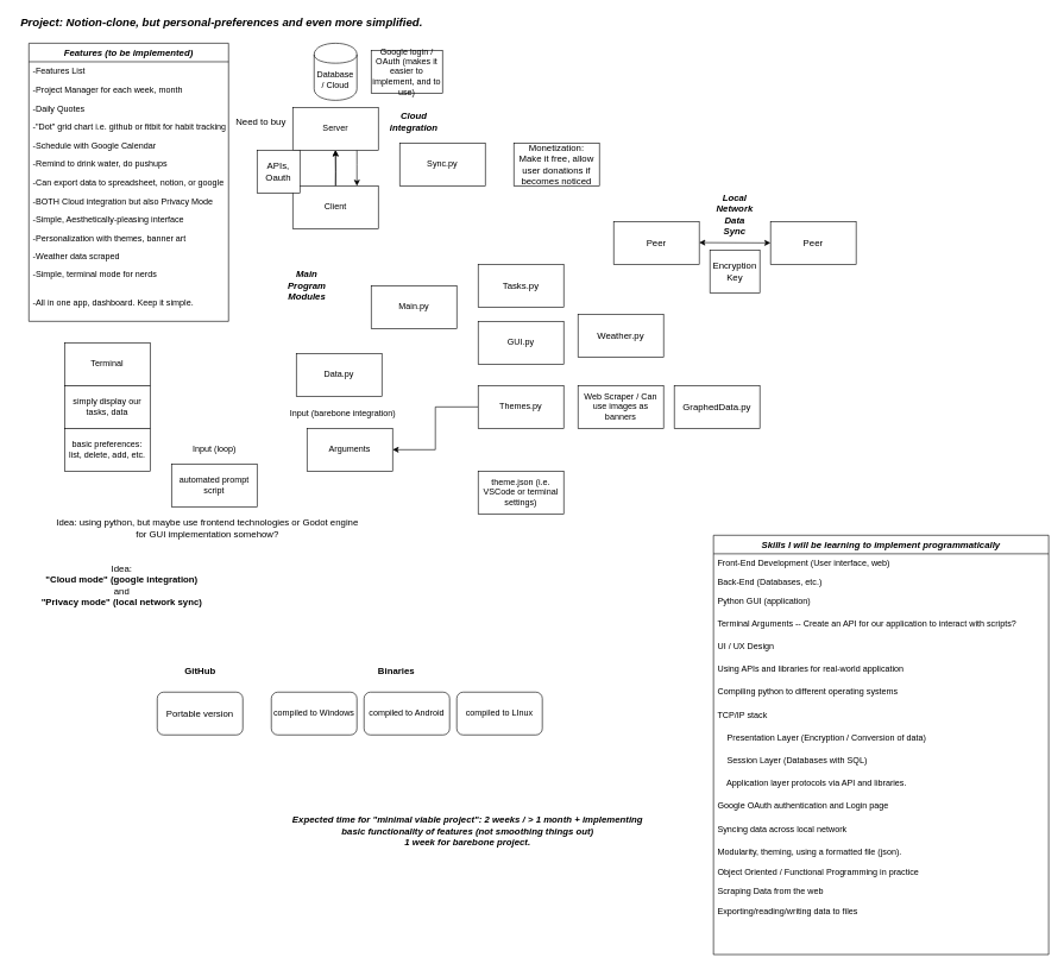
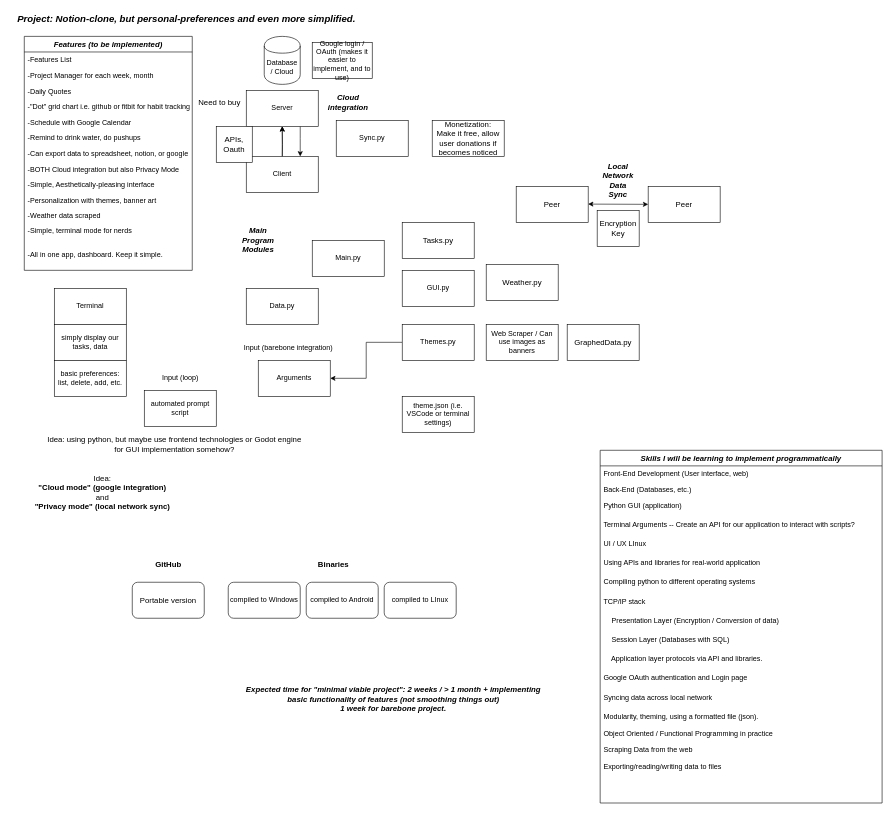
  <mxCell id="0" />
  <mxCell id="1" parent="0" />
  <mxCell id="2" value="Main.py" style="rounded=0;whiteSpace=wrap;html=1;" vertex="1" parent="1"><mxGeometry x="520" y="400" width="120" height="60" as="geometry" /></mxCell>
  <mxCell id="3" value="Terminal" style="whiteSpace=wrap;html=1;" vertex="1" parent="1"><mxGeometry x="90" y="480" width="120" height="60" as="geometry" /></mxCell>
  <mxCell id="4" value="GUI.py" style="whiteSpace=wrap;html=1;" vertex="1" parent="1"><mxGeometry x="670" y="450" width="120" height="60" as="geometry" /></mxCell>
  <mxCell id="5" value="simply display our tasks, data" style="whiteSpace=wrap;html=1;" vertex="1" parent="1"><mxGeometry x="90" y="540" width="120" height="60" as="geometry" /></mxCell>
  <mxCell id="6" value="automated prompt script&lt;br&gt;" style="whiteSpace=wrap;html=1;" vertex="1" parent="1"><mxGeometry x="240" y="650" width="120" height="60" as="geometry" /></mxCell>
  <mxCell id="7" value="basic preferences: list, delete, add, etc." style="whiteSpace=wrap;html=1;" vertex="1" parent="1"><mxGeometry x="90" y="600" width="120" height="60" as="geometry" /></mxCell>
  <mxCell id="8" style="edgeStyle=orthogonalEdgeStyle;rounded=0;orthogonalLoop=1;jettySize=auto;html=1;entryX=0.75;entryY=0;entryDx=0;entryDy=0;" edge="1" parent="1" source="9" target="12"><mxGeometry relative="1" as="geometry"><Array as="points"><mxPoint x="500" y="230" /><mxPoint x="500" y="230" /></Array></mxGeometry></mxCell>
  <mxCell id="9" value="Server" style="whiteSpace=wrap;html=1;" vertex="1" parent="1"><mxGeometry x="410" y="150" width="120" height="60" as="geometry" /></mxCell>
  <mxCell id="10" style="edgeStyle=orthogonalEdgeStyle;rounded=0;orthogonalLoop=1;jettySize=auto;html=1;entryX=0.5;entryY=1;entryDx=0;entryDy=0;" edge="1" parent="1" source="12" target="9"><mxGeometry relative="1" as="geometry" /></mxCell>
  <mxCell id="11" value="" style="edgeStyle=orthogonalEdgeStyle;rounded=0;orthogonalLoop=1;jettySize=auto;html=1;" edge="1" parent="1" target="9"><mxGeometry relative="1" as="geometry"><mxPoint x="470" y="270" as="sourcePoint" /></mxGeometry></mxCell>
  <mxCell id="12" value="Client" style="whiteSpace=wrap;html=1;" vertex="1" parent="1"><mxGeometry x="410" y="260" width="120" height="60" as="geometry" /></mxCell>
  <mxCell id="13" value="Database / Cloud" style="shape=cylinder;whiteSpace=wrap;html=1;boundedLbl=1;backgroundOutline=1;" vertex="1" parent="1"><mxGeometry x="440" y="60" width="60" height="80" as="geometry" /></mxCell>
  <mxCell id="14" value="Google login / OAuth (makes it easier to implement, and to use)" style="whiteSpace=wrap;html=1;" vertex="1" parent="1"><mxGeometry x="520" y="70" width="100" height="60" as="geometry" /></mxCell>
- <mxCell id="15" value="Data.py" style="whiteSpace=wrap;html=1;" vertex="1" parent="1"><mxGeometry x="415" y="495" width="120" height="60" as="geometry" /></mxCell>
+ <mxCell id="15" value="Data.py" style="whiteSpace=wrap;html=1;" vertex="1" parent="1"><mxGeometry x="410" y="480" width="120" height="60" as="geometry" /></mxCell>
  <mxCell id="16" value="&lt;font style=&quot;font-size: 16px&quot;&gt;&lt;i&gt;&lt;b&gt;Project: Notion-clone, but personal-preferences and even more simplified.&lt;/b&gt;&lt;/i&gt;&lt;/font&gt;" style="text;html=1;align=center;verticalAlign=middle;resizable=0;points=[];autosize=1;strokeColor=none;" vertex="1" parent="1"><mxGeometry y="20" width="580" height="20" as="geometry" x="20" /></mxCell>
  <mxCell id="17" style="edgeStyle=orthogonalEdgeStyle;rounded=0;orthogonalLoop=1;jettySize=auto;html=1;" edge="1" parent="1" source="18" target="20"><mxGeometry relative="1" as="geometry" /></mxCell>
  <mxCell id="18" value="Themes.py" style="whiteSpace=wrap;html=1;" vertex="1" parent="1"><mxGeometry x="670" y="540" width="120" height="60" as="geometry" /></mxCell>
  <mxCell id="19" value="theme.json (i.e. VSCode or terminal settings)" style="whiteSpace=wrap;html=1;" vertex="1" parent="1"><mxGeometry x="670" y="660" width="120" height="60" as="geometry" /></mxCell>
  <mxCell id="20" value="Arguments" style="whiteSpace=wrap;html=1;" vertex="1" parent="1"><mxGeometry x="430" y="600" width="120" height="60" as="geometry" /></mxCell>
  <mxCell id="21" value="Input (barebone integration)" style="text;html=1;align=center;verticalAlign=middle;resizable=0;points=[];autosize=1;strokeColor=none;" vertex="1" parent="1"><mxGeometry x="400" y="570" width="160" height="20" as="geometry" /></mxCell>
  <mxCell id="22" value="Input (loop)" style="text;html=1;align=center;verticalAlign=middle;resizable=0;points=[];autosize=1;strokeColor=none;" vertex="1" parent="1"><mxGeometry x="260" y="620" width="80" height="20" as="geometry" /></mxCell>
  <mxCell id="23" value="Web Scraper / Can use images as banners" style="whiteSpace=wrap;html=1;" vertex="1" parent="1"><mxGeometry x="810" y="540" width="120" height="60" as="geometry" /></mxCell>
  <mxCell id="24" value="Sync.py&lt;br&gt;" style="whiteSpace=wrap;html=1;" vertex="1" parent="1"><mxGeometry x="560" y="200" width="120" height="60" as="geometry" /></mxCell>
  <mxCell id="25" value="compiled to Windows" style="rounded=1;whiteSpace=wrap;html=1;" vertex="1" parent="1"><mxGeometry x="380" y="970" width="120" height="60" as="geometry" /></mxCell>
  <mxCell id="26" value="compiled to Android" style="rounded=1;whiteSpace=wrap;html=1;" vertex="1" parent="1"><mxGeometry x="510" y="970" width="120" height="60" as="geometry" /></mxCell>
  <mxCell id="27" value="compiled to LInux" style="rounded=1;whiteSpace=wrap;html=1;" vertex="1" parent="1"><mxGeometry x="640" y="970" width="120" height="60" as="geometry" /></mxCell>
  <mxCell id="28" value="Features (to be implemented)" style="swimlane;fontStyle=3;childLayout=stackLayout;horizontal=1;startSize=26;horizontalStack=0;resizeParent=1;resizeParentMax=0;resizeLast=0;collapsible=1;marginBottom=0;fontSize=13;" vertex="1" parent="1"><mxGeometry x="40" y="60" width="280" height="390" as="geometry" /></mxCell>
  <mxCell id="29" value="-Features List   " style="text;strokeColor=none;fillColor=none;align=left;verticalAlign=top;spacingLeft=4;spacingRight=4;overflow=hidden;rotatable=0;points=[[0,0.5],[1,0.5]];portConstraint=eastwest;" vertex="1" parent="28"><mxGeometry y="26" width="280" height="26" as="geometry" /></mxCell>
  <mxCell id="30" value="-Project Manager for each week, month" style="text;strokeColor=none;fillColor=none;align=left;verticalAlign=top;spacingLeft=4;spacingRight=4;overflow=hidden;rotatable=0;points=[[0,0.5],[1,0.5]];portConstraint=eastwest;" vertex="1" parent="28"><mxGeometry y="52" width="280" height="26" as="geometry" /></mxCell>
  <mxCell id="31" value="-Daily Quotes" style="text;strokeColor=none;fillColor=none;align=left;verticalAlign=top;spacingLeft=4;spacingRight=4;overflow=hidden;rotatable=0;points=[[0,0.5],[1,0.5]];portConstraint=eastwest;" vertex="1" parent="28"><mxGeometry y="78" width="280" height="26" as="geometry" /></mxCell>
  <mxCell id="32" value="-&quot;Dot&quot; grid chart i.e. github or fitbit for habit tracking" style="text;strokeColor=none;fillColor=none;align=left;verticalAlign=top;spacingLeft=4;spacingRight=4;overflow=hidden;rotatable=0;points=[[0,0.5],[1,0.5]];portConstraint=eastwest;" vertex="1" parent="28"><mxGeometry y="104" width="280" height="26" as="geometry" /></mxCell>
  <mxCell id="33" value="-Schedule with Google Calendar" style="text;strokeColor=none;fillColor=none;align=left;verticalAlign=top;spacingLeft=4;spacingRight=4;overflow=hidden;rotatable=0;points=[[0,0.5],[1,0.5]];portConstraint=eastwest;" vertex="1" parent="28"><mxGeometry y="130" width="280" height="26" as="geometry" /></mxCell>
  <mxCell id="34" value="-Remind to drink water, do pushups" style="text;strokeColor=none;fillColor=none;align=left;verticalAlign=top;spacingLeft=4;spacingRight=4;overflow=hidden;rotatable=0;points=[[0,0.5],[1,0.5]];portConstraint=eastwest;" vertex="1" parent="28"><mxGeometry y="156" width="280" height="26" as="geometry" /></mxCell>
  <mxCell id="35" value="-Can export data to spreadsheet, notion, or google" style="text;strokeColor=none;fillColor=none;align=left;verticalAlign=top;spacingLeft=4;spacingRight=4;overflow=hidden;rotatable=0;points=[[0,0.5],[1,0.5]];portConstraint=eastwest;" vertex="1" parent="28"><mxGeometry y="182" width="280" height="26" as="geometry" /></mxCell>
  <mxCell id="36" value="-BOTH Cloud integration but also Privacy Mode" style="text;strokeColor=none;fillColor=none;align=left;verticalAlign=top;spacingLeft=4;spacingRight=4;overflow=hidden;rotatable=0;points=[[0,0.5],[1,0.5]];portConstraint=eastwest;" vertex="1" parent="28"><mxGeometry y="208" width="280" height="26" as="geometry" /></mxCell>
  <mxCell id="37" value="-Simple, Aesthetically-pleasing interface" style="text;strokeColor=none;fillColor=none;align=left;verticalAlign=top;spacingLeft=4;spacingRight=4;overflow=hidden;rotatable=0;points=[[0,0.5],[1,0.5]];portConstraint=eastwest;" vertex="1" parent="28"><mxGeometry y="234" width="280" height="26" as="geometry" /></mxCell>
  <mxCell id="38" value="-Personalization with themes, banner art" style="text;strokeColor=none;fillColor=none;align=left;verticalAlign=top;spacingLeft=4;spacingRight=4;overflow=hidden;rotatable=0;points=[[0,0.5],[1,0.5]];portConstraint=eastwest;" vertex="1" parent="28"><mxGeometry y="260" width="280" height="26" as="geometry" /></mxCell>
  <mxCell id="39" value="-Weather data scraped" style="text;strokeColor=none;fillColor=none;align=left;verticalAlign=top;spacingLeft=4;spacingRight=4;overflow=hidden;rotatable=0;points=[[0,0.5],[1,0.5]];portConstraint=eastwest;" vertex="1" parent="28"><mxGeometry y="286" width="280" height="24" as="geometry" /></mxCell>
  <mxCell id="40" value="-Simple, terminal mode for nerds" style="text;strokeColor=none;fillColor=none;align=left;verticalAlign=top;spacingLeft=4;spacingRight=4;overflow=hidden;rotatable=0;points=[[0,0.5],[1,0.5]];portConstraint=eastwest;" vertex="1" parent="28"><mxGeometry y="310" width="280" height="40" as="geometry" /></mxCell>
  <mxCell id="41" value="-All in one app, dashboard. Keep it simple." style="text;strokeColor=none;fillColor=none;align=left;verticalAlign=top;spacingLeft=4;spacingRight=4;overflow=hidden;rotatable=0;points=[[0,0.5],[1,0.5]];portConstraint=eastwest;" vertex="1" parent="28"><mxGeometry y="350" width="280" height="40" as="geometry" /></mxCell>
  <mxCell id="42" value="Idea: using python, but maybe use frontend technologies or Godot engine&lt;br&gt;for GUI implementation somehow?" style="text;html=1;align=center;verticalAlign=middle;resizable=0;points=[];autosize=1;strokeColor=none;fontSize=13;" vertex="1" parent="1"><mxGeometry x="70" y="720" width="440" height="40" as="geometry" /></mxCell>
  <mxCell id="43" value="Portable version" style="rounded=1;whiteSpace=wrap;html=1;fontSize=13;" vertex="1" parent="1"><mxGeometry x="220" y="970" width="120" height="60" as="geometry" /></mxCell>
  <mxCell id="44" value="&lt;b&gt;Binaries&lt;/b&gt;" style="text;html=1;align=center;verticalAlign=middle;resizable=0;points=[];autosize=1;strokeColor=none;fontSize=13;" vertex="1" parent="1"><mxGeometry x="520" y="930" width="70" height="20" as="geometry" /></mxCell>
  <mxCell id="45" value="&lt;b&gt;GitHub&lt;/b&gt;" style="text;html=1;align=center;verticalAlign=middle;resizable=0;points=[];autosize=1;strokeColor=none;fontSize=13;" vertex="1" parent="1"><mxGeometry x="250" y="930" width="60" height="20" as="geometry" /></mxCell>
  <mxCell id="46" value="Need to buy" style="text;html=1;align=center;verticalAlign=middle;resizable=0;points=[];autosize=1;strokeColor=none;fontSize=13;" vertex="1" parent="1"><mxGeometry x="320" y="160" width="90" height="20" as="geometry" /></mxCell>
  <mxCell id="47" value="Idea:&lt;br&gt;&lt;b&gt;&quot;Cloud mode&quot; (google integration)&lt;/b&gt;&lt;br&gt;and&lt;br&gt;&lt;b&gt;&quot;Privacy mode&quot; (local network sync)&lt;/b&gt;" style="text;html=1;align=center;verticalAlign=middle;resizable=0;points=[];autosize=1;strokeColor=none;fontSize=13;" vertex="1" parent="1"><mxGeometry x="50" y="785" width="240" height="70" as="geometry" /></mxCell>
  <mxCell id="48" value="Monetization: &lt;br&gt;Make it free, allow user donations if becomes noticed" style="whiteSpace=wrap;html=1;fontSize=13;" vertex="1" parent="1"><mxGeometry x="720" y="200" width="120" height="60" as="geometry" /></mxCell>
  <mxCell id="49" value="&lt;b&gt;&lt;i&gt;Expected time for &quot;minimal viable project&quot;: 2 weeks / &amp;gt; 1 month + implementing&lt;br&gt;basic functionality of features (not smoothing things out)&lt;br&gt;1 week for barebone project.&lt;br&gt;&lt;/i&gt;&lt;/b&gt;" style="text;html=1;align=center;verticalAlign=middle;resizable=0;points=[];autosize=1;strokeColor=none;fontSize=13;" vertex="1" parent="1"><mxGeometry x="400" y="1140" width="510" height="50" as="geometry" /></mxCell>
  <mxCell id="50" value="Skills I will be learning to implement programmatically" style="swimlane;fontStyle=3;childLayout=stackLayout;horizontal=1;startSize=26;horizontalStack=0;resizeParent=1;resizeParentMax=0;resizeLast=0;collapsible=1;marginBottom=0;fontSize=13;" vertex="1" parent="1"><mxGeometry x="1000" y="750" width="470" height="588" as="geometry"><mxRectangle x="980" y="735" width="170" height="26" as="alternateBounds" /></mxGeometry></mxCell>
  <mxCell id="51" value="Front-End Development (User interface, web)    " style="text;strokeColor=none;fillColor=none;align=left;verticalAlign=top;spacingLeft=4;spacingRight=4;overflow=hidden;rotatable=0;points=[[0,0.5],[1,0.5]];portConstraint=eastwest;" vertex="1" parent="50"><mxGeometry y="26" width="470" height="26" as="geometry" /></mxCell>
  <mxCell id="52" value="Back-End (Databases, etc.)" style="text;strokeColor=none;fillColor=none;align=left;verticalAlign=top;spacingLeft=4;spacingRight=4;overflow=hidden;rotatable=0;points=[[0,0.5],[1,0.5]];portConstraint=eastwest;" vertex="1" parent="50"><mxGeometry y="52" width="470" height="26" as="geometry" /></mxCell>
  <mxCell id="53" value="Python GUI (application)" style="text;strokeColor=none;fillColor=none;align=left;verticalAlign=top;spacingLeft=4;spacingRight=4;overflow=hidden;rotatable=0;points=[[0,0.5],[1,0.5]];portConstraint=eastwest;" vertex="1" parent="50"><mxGeometry y="78" width="470" height="32" as="geometry" /></mxCell>
  <mxCell id="54" value="Terminal Arguments -- Create an API for our application to interact with scripts?" style="text;strokeColor=none;fillColor=none;align=left;verticalAlign=top;spacingLeft=4;spacingRight=4;overflow=hidden;rotatable=0;points=[[0,0.5],[1,0.5]];portConstraint=eastwest;" vertex="1" parent="50"><mxGeometry y="110" width="470" height="32" as="geometry" /></mxCell>
- <mxCell id="55" value="UI / UX Design" style="text;strokeColor=none;fillColor=none;align=left;verticalAlign=top;spacingLeft=4;spacingRight=4;overflow=hidden;rotatable=0;points=[[0,0.5],[1,0.5]];portConstraint=eastwest;" vertex="1" parent="50"><mxGeometry y="142" width="470" height="32" as="geometry" /></mxCell>
+ <mxCell id="55" value="UI / UX LInux" style="text;strokeColor=none;fillColor=none;align=left;verticalAlign=top;spacingLeft=4;spacingRight=4;overflow=hidden;rotatable=0;points=[[0,0.5],[1,0.5]];portConstraint=eastwest;" vertex="1" parent="50"><mxGeometry y="142" width="470" height="32" as="geometry" /></mxCell>
  <mxCell id="56" value="Using APIs and libraries for real-world application " style="text;strokeColor=none;fillColor=none;align=left;verticalAlign=top;spacingLeft=4;spacingRight=4;overflow=hidden;rotatable=0;points=[[0,0.5],[1,0.5]];portConstraint=eastwest;" vertex="1" parent="50"><mxGeometry y="174" width="470" height="32" as="geometry" /></mxCell>
  <mxCell id="57" value="Compiling python to different operating systems" style="text;strokeColor=none;fillColor=none;align=left;verticalAlign=top;spacingLeft=4;spacingRight=4;overflow=hidden;rotatable=0;points=[[0,0.5],[1,0.5]];portConstraint=eastwest;" vertex="1" parent="50"><mxGeometry y="206" width="470" height="32" as="geometry" /></mxCell>
  <mxCell id="58" value="TCP/IP stack" style="text;strokeColor=none;fillColor=none;align=left;verticalAlign=top;spacingLeft=4;spacingRight=4;overflow=hidden;rotatable=0;points=[[0,0.5],[1,0.5]];portConstraint=eastwest;" vertex="1" parent="50"><mxGeometry y="238" width="470" height="32" as="geometry" /></mxCell>
  <mxCell id="59" value="    Presentation Layer (Encryption / Conversion of data)" style="text;strokeColor=none;fillColor=none;align=left;verticalAlign=top;spacingLeft=4;spacingRight=4;overflow=hidden;rotatable=0;points=[[0,0.5],[1,0.5]];portConstraint=eastwest;" vertex="1" parent="50"><mxGeometry y="270" width="470" height="32" as="geometry" /></mxCell>
  <mxCell id="60" value="    Session Layer (Databases with SQL)" style="text;strokeColor=none;fillColor=none;align=left;verticalAlign=top;spacingLeft=4;spacingRight=4;overflow=hidden;rotatable=0;points=[[0,0.5],[1,0.5]];portConstraint=eastwest;" vertex="1" parent="50"><mxGeometry y="302" width="470" height="32" as="geometry" /></mxCell>
  <mxCell id="61" value="    Application layer protocols via API and libraries." style="text;strokeColor=none;fillColor=none;align=left;verticalAlign=top;spacingLeft=4;spacingRight=4;overflow=hidden;rotatable=0;points=[[0,0.5],[1,0.5]];portConstraint=eastwest;" vertex="1" parent="50"><mxGeometry y="334" width="470" height="32" as="geometry" /></mxCell>
  <mxCell id="62" value="Google OAuth authentication and Login page" style="text;strokeColor=none;fillColor=none;align=left;verticalAlign=top;spacingLeft=4;spacingRight=4;overflow=hidden;rotatable=0;points=[[0,0.5],[1,0.5]];portConstraint=eastwest;" vertex="1" parent="50"><mxGeometry y="366" width="470" height="32" as="geometry" /></mxCell>
  <mxCell id="63" value="Syncing data across local network" style="text;strokeColor=none;fillColor=none;align=left;verticalAlign=top;spacingLeft=4;spacingRight=4;overflow=hidden;rotatable=0;points=[[0,0.5],[1,0.5]];portConstraint=eastwest;" vertex="1" parent="50"><mxGeometry y="398" width="470" height="32" as="geometry" /></mxCell>
  <mxCell id="64" value="Modularity, theming, using a formatted file (json).&#10;&#10;Object Oriented / Functional Programming in practice&#10;&#10;Scraping Data from the web&#10;&#10;Exporting/reading/writing data to files" style="text;strokeColor=none;fillColor=none;align=left;verticalAlign=top;spacingLeft=4;spacingRight=4;overflow=hidden;rotatable=0;points=[[0,0.5],[1,0.5]];portConstraint=eastwest;" vertex="1" parent="50"><mxGeometry y="430" width="470" height="158" as="geometry" /></mxCell>
  <mxCell id="65" value="Peer&lt;span style=&quot;color: rgba(0 , 0 , 0 , 0) ; font-family: monospace ; font-size: 0px&quot;&gt;%3CmxGraphModel%3E%3Croot%3E%3CmxCell%20id%3D%220%22%2F%3E%3CmxCell%20id%3D%221%22%20parent%3D%220%22%2F%3E%3CmxCell%20id%3D%222%22%20value%3D%22Python%20GUI%20(application)%22%20style%3D%22text%3BstrokeColor%3Dnone%3BfillColor%3Dnone%3Balign%3Dleft%3BverticalAlign%3Dtop%3BspacingLeft%3D4%3BspacingRight%3D4%3Boverflow%3Dhidden%3Brotatable%3D0%3Bpoints%3D%5B%5B0%2C0.5%5D%2C%5B1%2C0.5%5D%5D%3BportConstraint%3Deastwest%3B%22%20vertex%3D%221%22%20parent%3D%221%22%3E%3CmxGeometry%20x%3D%22980%22%20y%3D%22818%22%20width%3D%22390%22%20height%3D%2232%22%20as%3D%22geometry%22%2F%3E%3C%2FmxCell%3E%3C%2Froot%3E%3C%2FmxGraphModel%3E&lt;/span&gt;" style="whiteSpace=wrap;html=1;fontSize=13;" vertex="1" parent="1"><mxGeometry x="860" y="310" width="120" height="60" as="geometry" /></mxCell>
  <mxCell id="66" value="Peer&lt;span style=&quot;color: rgba(0 , 0 , 0 , 0) ; font-family: monospace ; font-size: 0px&quot;&gt;%3CmxGraphModel%3E%3Croot%3E%3CmxCell%20id%3D%220%22%2F%3E%3CmxCell%20id%3D%221%22%20parent%3D%220%22%2F%3E%3CmxCell%20id%3D%222%22%20value%3D%22Python%20GUI%20(application)%22%20style%3D%22text%3BstrokeColor%3Dnone%3BfillColor%3Dnone%3Balign%3Dleft%3BverticalAlign%3Dtop%3BspacingLeft%3D4%3BspacingRight%3D4%3Boverflow%3Dhidden%3Brotatable%3D0%3Bpoints%3D%5B%5B0%2C0.5%5D%2C%5B1%2C0.5%5D%5D%3BportConstraint%3Deastwest%3B%22%20vertex%3D%221%22%20parent%3D%221%22%3E%3CmxGeometry%20x%3D%22980%22%20y%3D%22818%22%20width%3D%22390%22%20height%3D%2232%22%20as%3D%22geometry%22%2F%3E%3C%2FmxCell%3E%3C%2Froot%3E%3C%2FmxGraphModel%3E&lt;/span&gt;" style="whiteSpace=wrap;html=1;fontSize=13;" vertex="1" parent="1"><mxGeometry x="1080" y="310" width="120" height="60" as="geometry" /></mxCell>
  <mxCell id="67" value="" style="endArrow=classic;startArrow=classic;html=1;fontSize=13;" edge="1" parent="1"><mxGeometry width="50" height="50" relative="1" as="geometry"><mxPoint x="980" y="339.58" as="sourcePoint" /><mxPoint x="1080" y="340" as="targetPoint" /></mxGeometry></mxCell>
  <mxCell id="68" value="&lt;b&gt;&lt;i&gt;Local Network Data Sync&lt;/i&gt;&lt;/b&gt;" style="text;html=1;strokeColor=none;fillColor=none;align=center;verticalAlign=middle;whiteSpace=wrap;rounded=0;fontSize=13;" vertex="1" parent="1"><mxGeometry x="1010" y="290" width="40" height="20" as="geometry" /></mxCell>
  <mxCell id="69" value="&lt;b&gt;&lt;i&gt;Cloud integration&lt;/i&gt;&lt;/b&gt;" style="text;html=1;strokeColor=none;fillColor=none;align=center;verticalAlign=middle;whiteSpace=wrap;rounded=0;fontSize=13;" vertex="1" parent="1"><mxGeometry x="560" y="160" width="40" height="20" as="geometry" /></mxCell>
  <mxCell id="70" value="&lt;b&gt;&lt;i&gt;Main Program&lt;br&gt;Modules&lt;/i&gt;&lt;/b&gt;" style="text;html=1;strokeColor=none;fillColor=none;align=center;verticalAlign=middle;whiteSpace=wrap;rounded=0;fontSize=13;" vertex="1" parent="1"><mxGeometry x="410" y="390" width="40" height="20" as="geometry" /></mxCell>
  <mxCell id="71" value="Encryption&lt;br&gt;Key" style="whiteSpace=wrap;html=1;fontSize=13;" vertex="1" parent="1"><mxGeometry x="995" y="350" width="70" height="60" as="geometry" /></mxCell>
  <mxCell id="72" value="APIs, Oauth" style="whiteSpace=wrap;html=1;fontSize=13;" vertex="1" parent="1"><mxGeometry x="360" y="210" width="60" height="60" as="geometry" /></mxCell>
  <mxCell id="73" value="Tasks.py" style="whiteSpace=wrap;html=1;fontSize=13;" vertex="1" parent="1"><mxGeometry x="670" y="370" width="120" height="60" as="geometry" /></mxCell>
  <mxCell id="74" value="Weather.py" style="whiteSpace=wrap;html=1;fontSize=13;" vertex="1" parent="1"><mxGeometry x="810" y="440" width="120" height="60" as="geometry" /></mxCell>
  <mxCell id="75" value="GraphedData.py&lt;br&gt;" style="whiteSpace=wrap;html=1;fontSize=13;" vertex="1" parent="1"><mxGeometry x="945" y="540" width="120" height="60" as="geometry" /></mxCell>
